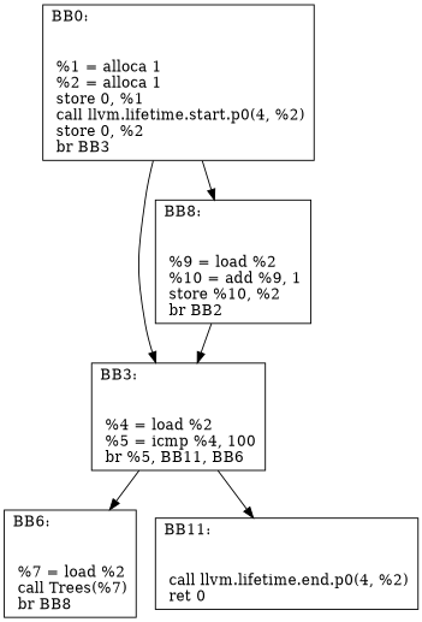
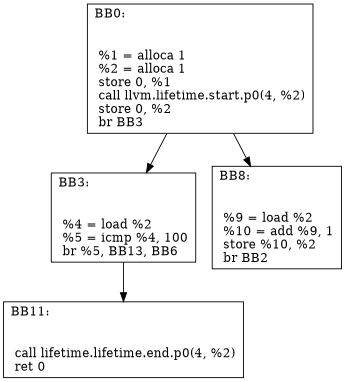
  digraph {
    node [shape=record]
    n1 [label="{BB0:\l\l\n	 %1 = alloca  1\l	 %2 = alloca  1\l	 store  0,  %1\l	 call llvm.lifetime.start.p0(4, %2)\l	 store  0,  %2\l	 br BB3\l	}"]
-   n2 [label="{BB3:\l\l\n	 %4 = load  %2\l	 %5 = icmp  %4,  100\l	 br %5, BB11, BB6\l	}"]
+   n2 [label="{BB3:\l\l\n	 %4 = load  %2\l	 %5 = icmp  %4,  100\l	 br %5, BB13, BB6\l	}"]
    n3 [label="{BB8:\l\l\n	 %9 = load  %2\l	 %10 = add  %9,  1\l	 store  %10,  %2\l	 br BB2\l	}"]
-   n4 [label="{BB6:\l\l\n	 %7 = load  %2\l	 call Trees(%7)\l	 br BB8\l	}"]
-   n5 [label="{BB11:\l\l\n	 call llvm.lifetime.end.p0(4, %2)\l	 ret 0\l	}"]
+   n5 [label="{BB11:\l\l\n	 call lifetime.lifetime.end.p0(4, %2)\l	 ret 0\l	}"]
    n1 -> n2
    n1 -> n3
-   n2 -> n4
    n2 -> n5
-   n3 -> n2
  }
